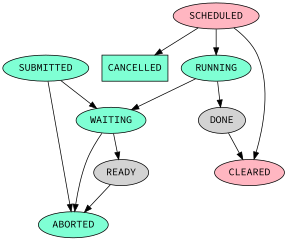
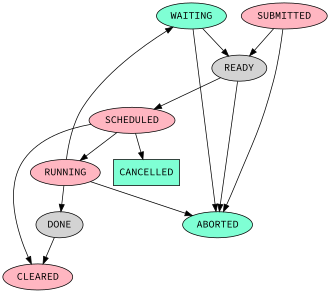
  digraph {
    fontname="Source Code Pro"
    node [fillcolor=lightpink fontname="Source Code Pro" shape=ellipse style=filled]
    edge [fontname="Source Code Pro" style=solid]
    WAITING [fillcolor=aquamarine]
-   SUBMITTED [fillcolor=aquamarine]
+   SUBMITTED
    ABORTED [fillcolor=aquamarine]
    READY [fillcolor=lightgrey]
    SCHEDULED
-   RUNNING [fillcolor=aquamarine]
+   RUNNING
    CANCELLED [fillcolor=aquamarine shape=box]
    CLEARED
    DONE [fillcolor=lightgrey]
    WAITING -> ABORTED
    WAITING -> READY
-   SUBMITTED -> WAITING
+   SUBMITTED -> READY
    SUBMITTED -> ABORTED
    READY -> ABORTED
+   READY -> SCHEDULED
    SCHEDULED -> RUNNING
    SCHEDULED -> CANCELLED
    SCHEDULED -> CLEARED
    RUNNING -> WAITING
+   RUNNING -> ABORTED
    RUNNING -> DONE
    DONE -> CLEARED
  }
